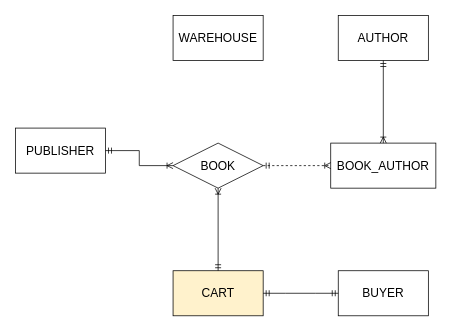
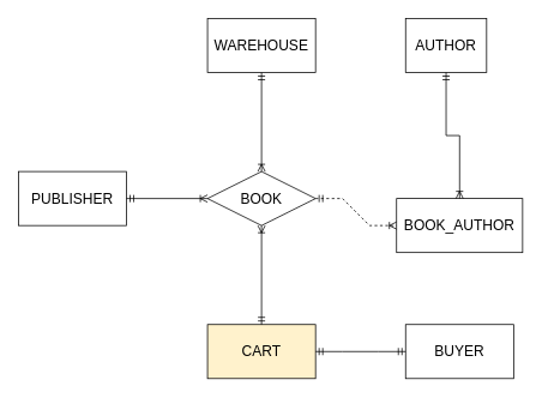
  <mxCell id="0" />
  <mxCell id="1" parent="0" />
  <mxCell id="2" value="&lt;font style=&quot;font-size: 16px;&quot;&gt;BOOK&lt;/font&gt;" style="rhombus;whiteSpace=wrap;html=1;" vertex="1" parent="1"><mxGeometry x="230" y="190" width="120" height="60" as="geometry" /></mxCell>
- <mxCell id="3" value="&lt;font style=&quot;font-size: 16px;&quot;&gt;AUTHOR&lt;/font&gt;" style="rounded=0;whiteSpace=wrap;html=1;" vertex="1" parent="1"><mxGeometry x="450" y="20" width="120" height="60" as="geometry" /></mxCell>
+ <mxCell id="3" value="&lt;font style=&quot;font-size: 16px;&quot;&gt;AUTHOR&lt;/font&gt;" style="rounded=0;whiteSpace=wrap;html=1;" vertex="1" parent="1"><mxGeometry x="450" y="20" width="90" height="60" as="geometry" /></mxCell>
  <mxCell id="4" value="&lt;font style=&quot;font-size: 16px;&quot;&gt;CART&lt;/font&gt;" style="rounded=0;whiteSpace=wrap;html=1;fillColor=#fff2cc;" vertex="1" parent="1"><mxGeometry x="230" y="360" width="120" height="60" as="geometry" /></mxCell>
  <mxCell id="5" value="&lt;font style=&quot;font-size: 16px;&quot;&gt;BUYER&lt;/font&gt;" style="rounded=0;whiteSpace=wrap;html=1;" vertex="1" parent="1"><mxGeometry x="450" y="360" width="120" height="60" as="geometry" /></mxCell>
- <mxCell id="6" value="&lt;font style=&quot;font-size: 16px;&quot;&gt;BOOK_AUTHOR&lt;/font&gt;" style="rounded=0;whiteSpace=wrap;html=1;" vertex="1" parent="1"><mxGeometry x="440" y="190" width="140" height="60" as="geometry" /></mxCell>
+ <mxCell id="6" value="&lt;font style=&quot;font-size: 16px;&quot;&gt;BOOK_AUTHOR&lt;/font&gt;" style="rounded=0;whiteSpace=wrap;html=1;" vertex="1" parent="1"><mxGeometry x="440" y="220" width="140" height="60" as="geometry" /></mxCell>
  <mxCell id="7" value="" style="edgeStyle=entityRelationEdgeStyle;fontSize=12;html=1;endArrow=ERoneToMany;startArrow=ERmandOne;rounded=0;exitX=1;exitY=0.5;exitDx=0;exitDy=0;entryX=0;entryY=0.5;entryDx=0;entryDy=0;endFill=0;dashed=1;" edge="1" parent="1" source="2" target="6"><mxGeometry width="100" height="100" relative="1" as="geometry"><mxPoint x="390" y="320" as="sourcePoint" /><mxPoint x="490" y="220" as="targetPoint" /></mxGeometry></mxCell>
  <mxCell id="8" value="" style="edgeStyle=orthogonalEdgeStyle;fontSize=12;html=1;endArrow=ERoneToMany;startArrow=ERmandOne;rounded=0;exitX=0.5;exitY=1;exitDx=0;exitDy=0;entryX=0.5;entryY=0;entryDx=0;entryDy=0;" edge="1" parent="1" source="3" target="6"><mxGeometry width="100" height="100" relative="1" as="geometry"><mxPoint x="390" y="320" as="sourcePoint" /><mxPoint x="560" y="280" as="targetPoint" /></mxGeometry></mxCell>
  <mxCell id="9" value="" style="edgeStyle=orthogonalEdgeStyle;fontSize=12;html=1;endArrow=ERoneToMany;startArrow=ERmandOne;rounded=0;exitX=0.5;exitY=0;exitDx=0;exitDy=0;entryX=0.5;entryY=1;entryDx=0;entryDy=0;" edge="1" parent="1" source="4" target="2"><mxGeometry width="100" height="100" relative="1" as="geometry"><mxPoint x="390" y="320" as="sourcePoint" /><mxPoint x="490" y="220" as="targetPoint" /></mxGeometry></mxCell>
  <mxCell id="10" value="" style="edgeStyle=entityRelationEdgeStyle;fontSize=12;html=1;endArrow=ERmandOne;startArrow=ERmandOne;rounded=0;exitX=1;exitY=0.5;exitDx=0;exitDy=0;entryX=0;entryY=0.5;entryDx=0;entryDy=0;" edge="1" parent="1" source="4" target="5"><mxGeometry width="100" height="100" relative="1" as="geometry"><mxPoint x="390" y="320" as="sourcePoint" /><mxPoint x="490" y="220" as="targetPoint" /></mxGeometry></mxCell>
  <mxCell id="11" value="&lt;font style=&quot;font-size: 16px;&quot;&gt;WAREHOUSE&lt;/font&gt;" style="rounded=0;whiteSpace=wrap;html=1;" vertex="1" parent="1"><mxGeometry x="230" y="20" width="120" height="60" as="geometry" /></mxCell>
- <mxCell id="12" value="&lt;font style=&quot;font-size: 16px;&quot;&gt;PUBLISHER&lt;/font&gt;" style="rounded=0;whiteSpace=wrap;html=1;" vertex="1" parent="1"><mxGeometry x="20" y="170" width="120" height="60" as="geometry" /></mxCell>
+ <mxCell id="12" value="&lt;font style=&quot;font-size: 16px;&quot;&gt;PUBLISHER&lt;/font&gt;" style="rounded=0;whiteSpace=wrap;html=1;" vertex="1" parent="1"><mxGeometry x="20" y="190" width="120" height="60" as="geometry" /></mxCell>
+ <mxCell id="13" value="" style="edgeStyle=orthogonalEdgeStyle;fontSize=12;html=1;endArrow=ERoneToMany;startArrow=ERmandOne;rounded=0;exitX=0.5;exitY=1;exitDx=0;exitDy=0;entryX=0.5;entryY=0;entryDx=0;entryDy=0;" edge="1" parent="1" source="11" target="2"><mxGeometry width="100" height="100" relative="1" as="geometry"><mxPoint x="370" y="90" as="sourcePoint" /><mxPoint x="370" y="200" as="targetPoint" /></mxGeometry></mxCell>
  <mxCell id="14" value="" style="edgeStyle=orthogonalEdgeStyle;fontSize=12;html=1;endArrow=ERoneToMany;startArrow=ERmandOne;rounded=0;exitX=1;exitY=0.5;exitDx=0;exitDy=0;entryX=0;entryY=0.5;entryDx=0;entryDy=0;" edge="1" parent="1" source="12" target="2"><mxGeometry width="100" height="100" relative="1" as="geometry"><mxPoint x="300" y="90" as="sourcePoint" /><mxPoint x="300" y="200" as="targetPoint" /></mxGeometry></mxCell>
